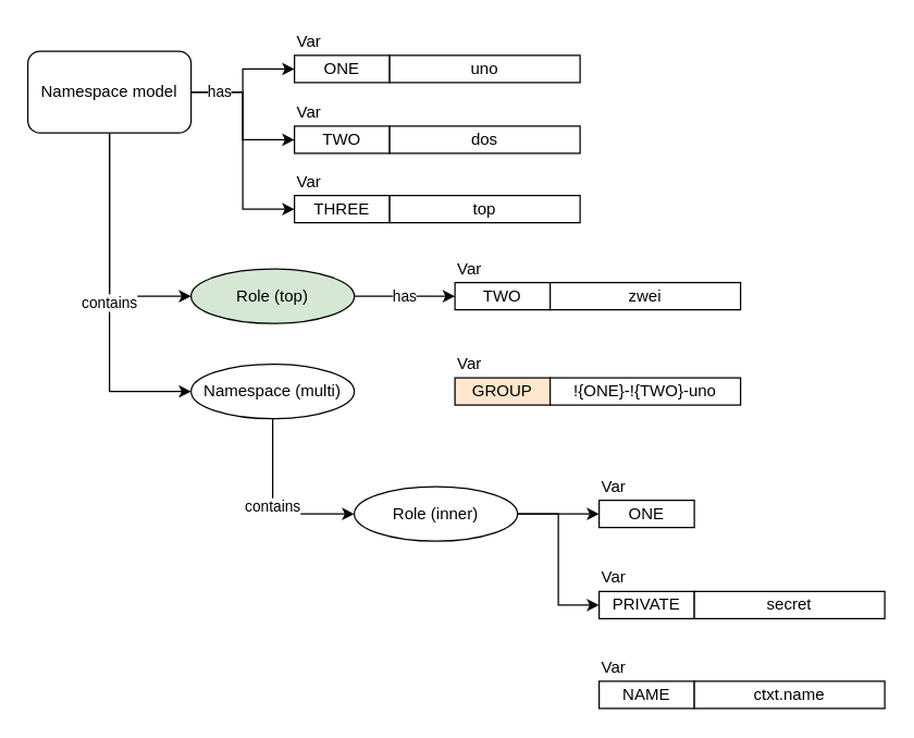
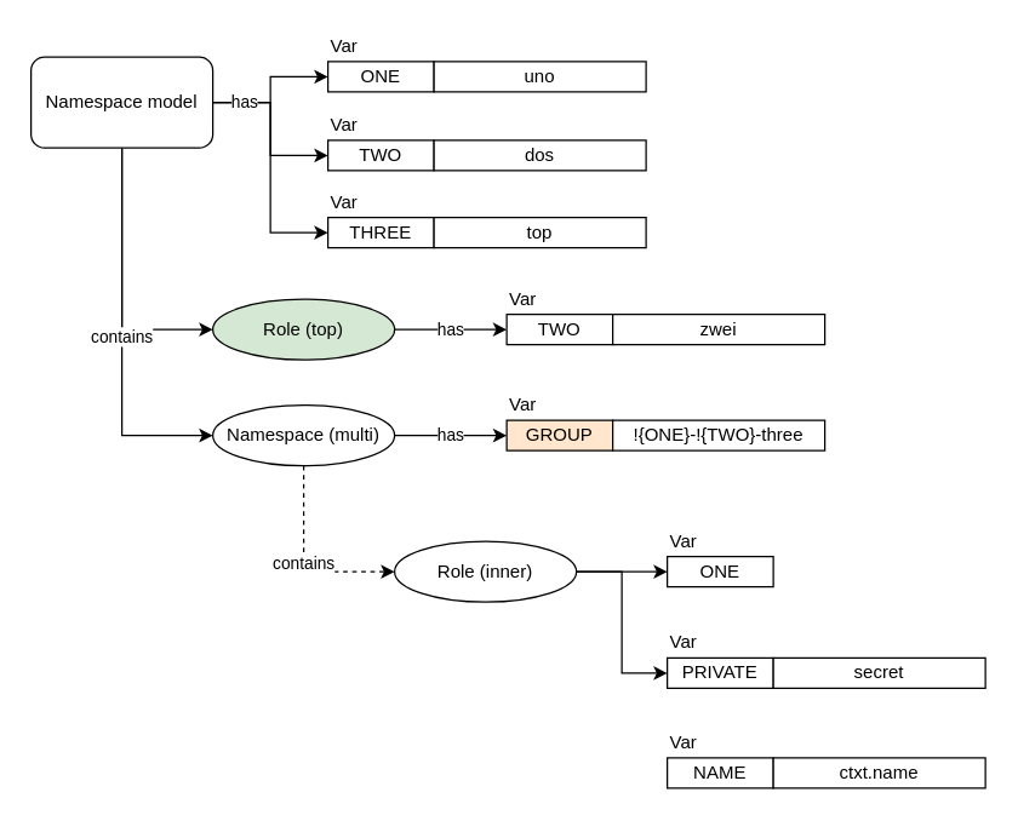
  <mxCell id="0" />
  <mxCell id="1" parent="0" />
  <mxCell id="2" style="edgeStyle=orthogonalEdgeStyle;rounded=0;orthogonalLoop=1;jettySize=auto;html=1;entryX=0;entryY=0.5;entryDx=0;entryDy=0;" parent="1" source="7" target="10" edge="1"><mxGeometry relative="1" as="geometry" /></mxCell>
  <mxCell id="3" style="edgeStyle=orthogonalEdgeStyle;rounded=0;orthogonalLoop=1;jettySize=auto;html=1;entryX=0;entryY=0.5;entryDx=0;entryDy=0;" parent="1" source="7" target="14" edge="1"><mxGeometry relative="1" as="geometry" /></mxCell>
  <mxCell id="4" value="has" style="edgeStyle=orthogonalEdgeStyle;rounded=0;orthogonalLoop=1;jettySize=auto;html=1;entryX=0;entryY=0.5;entryDx=0;entryDy=0;" parent="1" source="7" target="18" edge="1"><mxGeometry x="-0.737" relative="1" as="geometry"><mxPoint as="offset" /></mxGeometry></mxCell>
  <mxCell id="5" value="" style="edgeStyle=orthogonalEdgeStyle;rounded=0;orthogonalLoop=1;jettySize=auto;html=1;entryX=0;entryY=0.5;entryDx=0;entryDy=0;" parent="1" source="7" target="21" edge="1"><mxGeometry x="0.333" relative="1" as="geometry"><mxPoint as="offset" /></mxGeometry></mxCell>
  <mxCell id="6" value="contains" style="edgeStyle=orthogonalEdgeStyle;rounded=0;orthogonalLoop=1;jettySize=auto;html=1;entryX=0;entryY=0.5;entryDx=0;entryDy=0;" parent="1" source="7" target="28" edge="1"><mxGeometry relative="1" as="geometry" /></mxCell>
  <mxCell id="7" value="Namespace model" style="rounded=1;whiteSpace=wrap;html=1;" parent="1" vertex="1"><mxGeometry x="20" y="37" width="120" height="60" as="geometry" /></mxCell>
  <mxCell id="8" value="" style="group" parent="1" vertex="1" connectable="0"><mxGeometry x="216" y="20" width="210" height="40" as="geometry" /></mxCell>
  <mxCell id="9" value="Var" style="text;html=1;strokeColor=none;fillColor=none;align=left;verticalAlign=middle;whiteSpace=wrap;rounded=0;" parent="8" vertex="1"><mxGeometry width="40" height="20" as="geometry" /></mxCell>
  <mxCell id="10" value="ONE" style="rounded=0;whiteSpace=wrap;html=1;fontStyle=0" parent="8" vertex="1"><mxGeometry y="20" width="70" height="20" as="geometry" /></mxCell>
  <mxCell id="11" value="uno" style="rounded=0;whiteSpace=wrap;html=1;fontStyle=0" parent="8" vertex="1"><mxGeometry x="70" y="20" width="140" height="20" as="geometry" /></mxCell>
  <mxCell id="12" value="" style="group" parent="1" vertex="1" connectable="0"><mxGeometry x="216" y="72" width="210" height="40" as="geometry" /></mxCell>
  <mxCell id="13" value="Var" style="text;html=1;strokeColor=none;fillColor=none;align=left;verticalAlign=middle;whiteSpace=wrap;rounded=0;" parent="12" vertex="1"><mxGeometry width="40" height="20" as="geometry" /></mxCell>
  <mxCell id="14" value="TWO" style="rounded=0;whiteSpace=wrap;html=1;fontStyle=0" parent="12" vertex="1"><mxGeometry y="20" width="70" height="20" as="geometry" /></mxCell>
  <mxCell id="15" value="dos" style="rounded=0;whiteSpace=wrap;html=1;fontStyle=0" parent="12" vertex="1"><mxGeometry x="70" y="20" width="140" height="20" as="geometry" /></mxCell>
  <mxCell id="16" value="" style="group" parent="1" vertex="1" connectable="0"><mxGeometry x="216" y="123" width="210" height="40" as="geometry" /></mxCell>
  <mxCell id="17" value="Var" style="text;html=1;strokeColor=none;fillColor=none;align=left;verticalAlign=middle;whiteSpace=wrap;rounded=0;" parent="16" vertex="1"><mxGeometry width="40" height="20" as="geometry" /></mxCell>
  <mxCell id="18" value="THREE" style="rounded=0;whiteSpace=wrap;html=1;fontStyle=0" parent="16" vertex="1"><mxGeometry y="20" width="70" height="20" as="geometry" /></mxCell>
  <mxCell id="19" value="top" style="rounded=0;whiteSpace=wrap;html=1;fontStyle=0" parent="16" vertex="1"><mxGeometry x="70" y="20" width="140" height="20" as="geometry" /></mxCell>
  <mxCell id="20" value="has" style="edgeStyle=orthogonalEdgeStyle;rounded=0;orthogonalLoop=1;jettySize=auto;html=1;entryX=0;entryY=0.5;entryDx=0;entryDy=0;" parent="1" source="21" target="24" edge="1"><mxGeometry relative="1" as="geometry" /></mxCell>
  <mxCell id="21" value="Role (top)" style="ellipse;whiteSpace=wrap;html=1;align=center;fillColor=#d5e8d4;" parent="1" vertex="1"><mxGeometry x="140" y="197" width="120" height="40" as="geometry" /></mxCell>
  <mxCell id="22" value="" style="group" parent="1" vertex="1" connectable="0"><mxGeometry x="334" y="187" width="210" height="40" as="geometry" /></mxCell>
  <mxCell id="23" value="Var" style="text;html=1;strokeColor=none;fillColor=none;align=left;verticalAlign=middle;whiteSpace=wrap;rounded=0;" parent="22" vertex="1"><mxGeometry width="40" height="20" as="geometry" /></mxCell>
  <mxCell id="24" value="TWO" style="rounded=0;whiteSpace=wrap;html=1;fontStyle=0" parent="22" vertex="1"><mxGeometry y="20" width="70" height="20" as="geometry" /></mxCell>
  <mxCell id="25" value="zwei" style="rounded=0;whiteSpace=wrap;html=1;fontStyle=0" parent="22" vertex="1"><mxGeometry x="70" y="20" width="140" height="20" as="geometry" /></mxCell>
- <mxCell id="27" value="contains" style="edgeStyle=orthogonalEdgeStyle;rounded=0;orthogonalLoop=1;jettySize=auto;html=1;entryX=0;entryY=0.5;entryDx=0;entryDy=0;" parent="1" source="28" target="35" edge="1"><mxGeometry relative="1" as="geometry" /></mxCell>
+ <mxCell id="26" value="has" style="edgeStyle=orthogonalEdgeStyle;rounded=0;orthogonalLoop=1;jettySize=auto;html=1;entryX=0;entryY=0.5;entryDx=0;entryDy=0;" parent="1" source="28" target="31" edge="1"><mxGeometry relative="1" as="geometry" /></mxCell>
+ <mxCell id="27" value="contains" style="edgeStyle=orthogonalEdgeStyle;rounded=0;orthogonalLoop=1;jettySize=auto;html=1;entryX=0;entryY=0.5;entryDx=0;entryDy=0;dashed=1;" parent="1" source="28" target="35" edge="1"><mxGeometry relative="1" as="geometry" /></mxCell>
  <mxCell id="28" value="Namespace (multi)" style="ellipse;whiteSpace=wrap;html=1;align=center;" parent="1" vertex="1"><mxGeometry x="140" y="267" width="120" height="40" as="geometry" /></mxCell>
  <mxCell id="29" value="" style="group" parent="1" vertex="1" connectable="0"><mxGeometry x="334" y="257" width="210" height="40" as="geometry" /></mxCell>
  <mxCell id="30" value="Var" style="text;html=1;strokeColor=none;fillColor=none;align=left;verticalAlign=middle;whiteSpace=wrap;rounded=0;" parent="29" vertex="1"><mxGeometry width="40" height="20" as="geometry" /></mxCell>
  <mxCell id="31" value="GROUP" style="rounded=0;whiteSpace=wrap;html=1;fontStyle=0;fillColor=#ffe6cc;" parent="29" vertex="1"><mxGeometry y="20" width="70" height="20" as="geometry" /></mxCell>
- <mxCell id="32" value="!{ONE}-!{TWO}-uno" style="rounded=0;whiteSpace=wrap;html=1;fontStyle=0" parent="29" vertex="1"><mxGeometry x="70" y="20" width="140" height="20" as="geometry" /></mxCell>
+ <mxCell id="32" value="!{ONE}-!{TWO}-three" style="rounded=0;whiteSpace=wrap;html=1;fontStyle=0" parent="29" vertex="1"><mxGeometry x="70" y="20" width="140" height="20" as="geometry" /></mxCell>
  <mxCell id="33" value="" style="edgeStyle=orthogonalEdgeStyle;rounded=0;orthogonalLoop=1;jettySize=auto;html=1;entryX=0;entryY=0.5;entryDx=0;entryDy=0;" parent="1" source="35" target="38" edge="1"><mxGeometry relative="1" as="geometry" /></mxCell>
  <mxCell id="34" value="" style="edgeStyle=orthogonalEdgeStyle;rounded=0;orthogonalLoop=1;jettySize=auto;html=1;entryX=0;entryY=0.5;entryDx=0;entryDy=0;" parent="1" source="35" target="41" edge="1"><mxGeometry relative="1" as="geometry" /></mxCell>
  <mxCell id="35" value="Role (inner)" style="ellipse;whiteSpace=wrap;html=1;align=center;" parent="1" vertex="1"><mxGeometry x="260" y="357" width="120" height="40" as="geometry" /></mxCell>
  <mxCell id="36" value="" style="group" parent="1" vertex="1" connectable="0"><mxGeometry x="440" y="347" width="210" height="40" as="geometry" /></mxCell>
  <mxCell id="37" value="Var" style="text;html=1;strokeColor=none;fillColor=none;align=left;verticalAlign=middle;whiteSpace=wrap;rounded=0;" parent="36" vertex="1"><mxGeometry width="40" height="20" as="geometry" /></mxCell>
  <mxCell id="38" value="ONE" style="rounded=0;whiteSpace=wrap;html=1;fontStyle=0" parent="36" vertex="1"><mxGeometry y="20" width="70" height="20" as="geometry" /></mxCell>
  <mxCell id="39" value="" style="group" parent="1" vertex="1" connectable="0"><mxGeometry x="440" y="414" width="210" height="40" as="geometry" /></mxCell>
  <mxCell id="40" value="Var" style="text;html=1;strokeColor=none;fillColor=none;align=left;verticalAlign=middle;whiteSpace=wrap;rounded=0;" parent="39" vertex="1"><mxGeometry width="40" height="20" as="geometry" /></mxCell>
  <mxCell id="41" value="PRIVATE" style="rounded=0;whiteSpace=wrap;html=1;fontStyle=0" parent="39" vertex="1"><mxGeometry y="20" width="70" height="20" as="geometry" /></mxCell>
  <mxCell id="42" value="secret" style="rounded=0;whiteSpace=wrap;html=1;fontStyle=0" parent="39" vertex="1"><mxGeometry x="70" y="20" width="140" height="20" as="geometry" /></mxCell>
  <mxCell id="43" value="" style="group" vertex="1" connectable="0" parent="1"><mxGeometry x="440" y="480" width="210" height="40" as="geometry" /></mxCell>
  <mxCell id="44" value="Var" style="text;html=1;strokeColor=none;fillColor=none;align=left;verticalAlign=middle;whiteSpace=wrap;rounded=0;" vertex="1" parent="43"><mxGeometry width="40" height="20" as="geometry" /></mxCell>
  <mxCell id="45" value="NAME" style="rounded=0;whiteSpace=wrap;html=1;fontStyle=0" vertex="1" parent="43"><mxGeometry y="20" width="70" height="20" as="geometry" /></mxCell>
  <mxCell id="46" value="ctxt.name" style="rounded=0;whiteSpace=wrap;html=1;fontStyle=0" vertex="1" parent="43"><mxGeometry x="70" y="20" width="140" height="20" as="geometry" /></mxCell>
